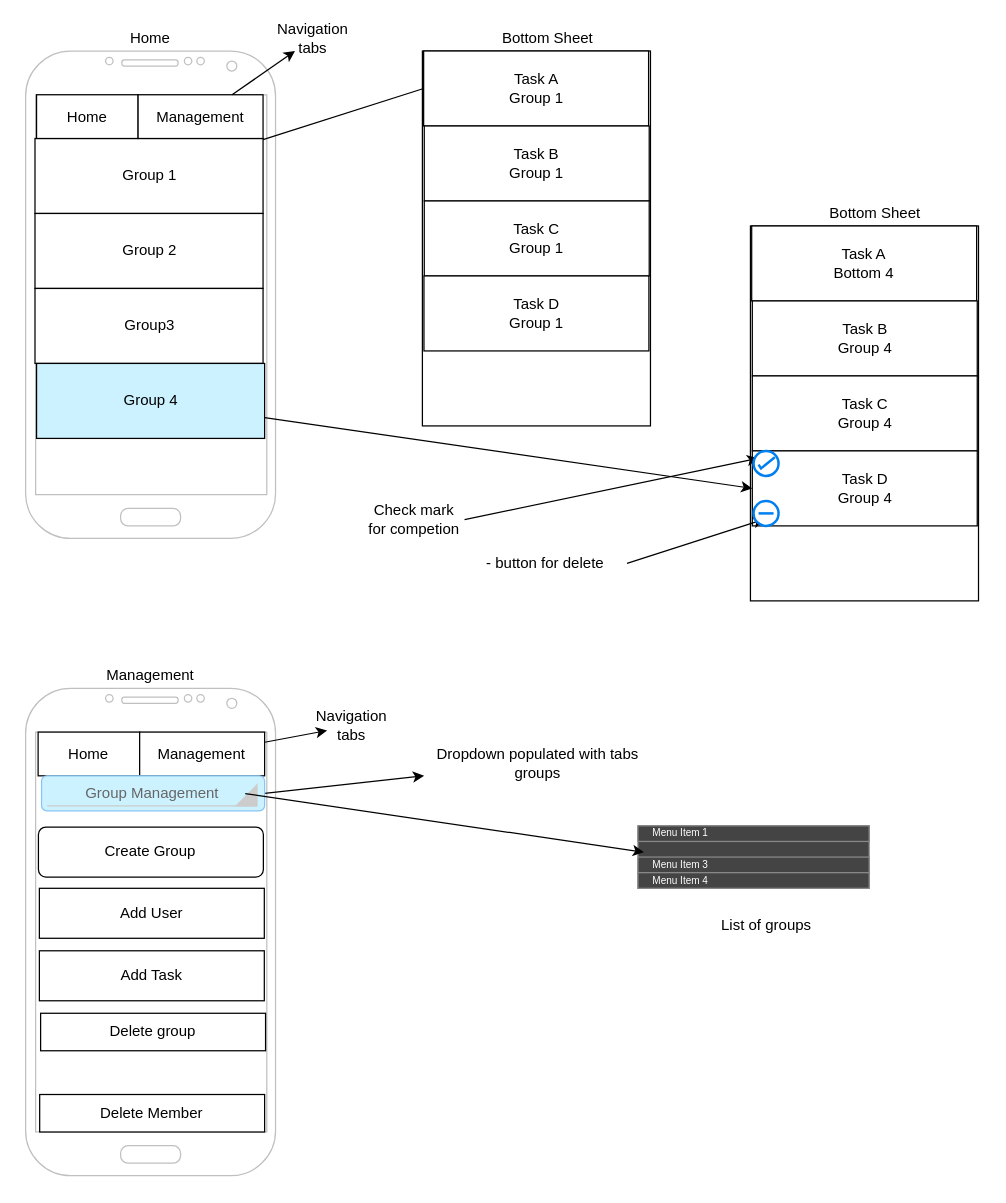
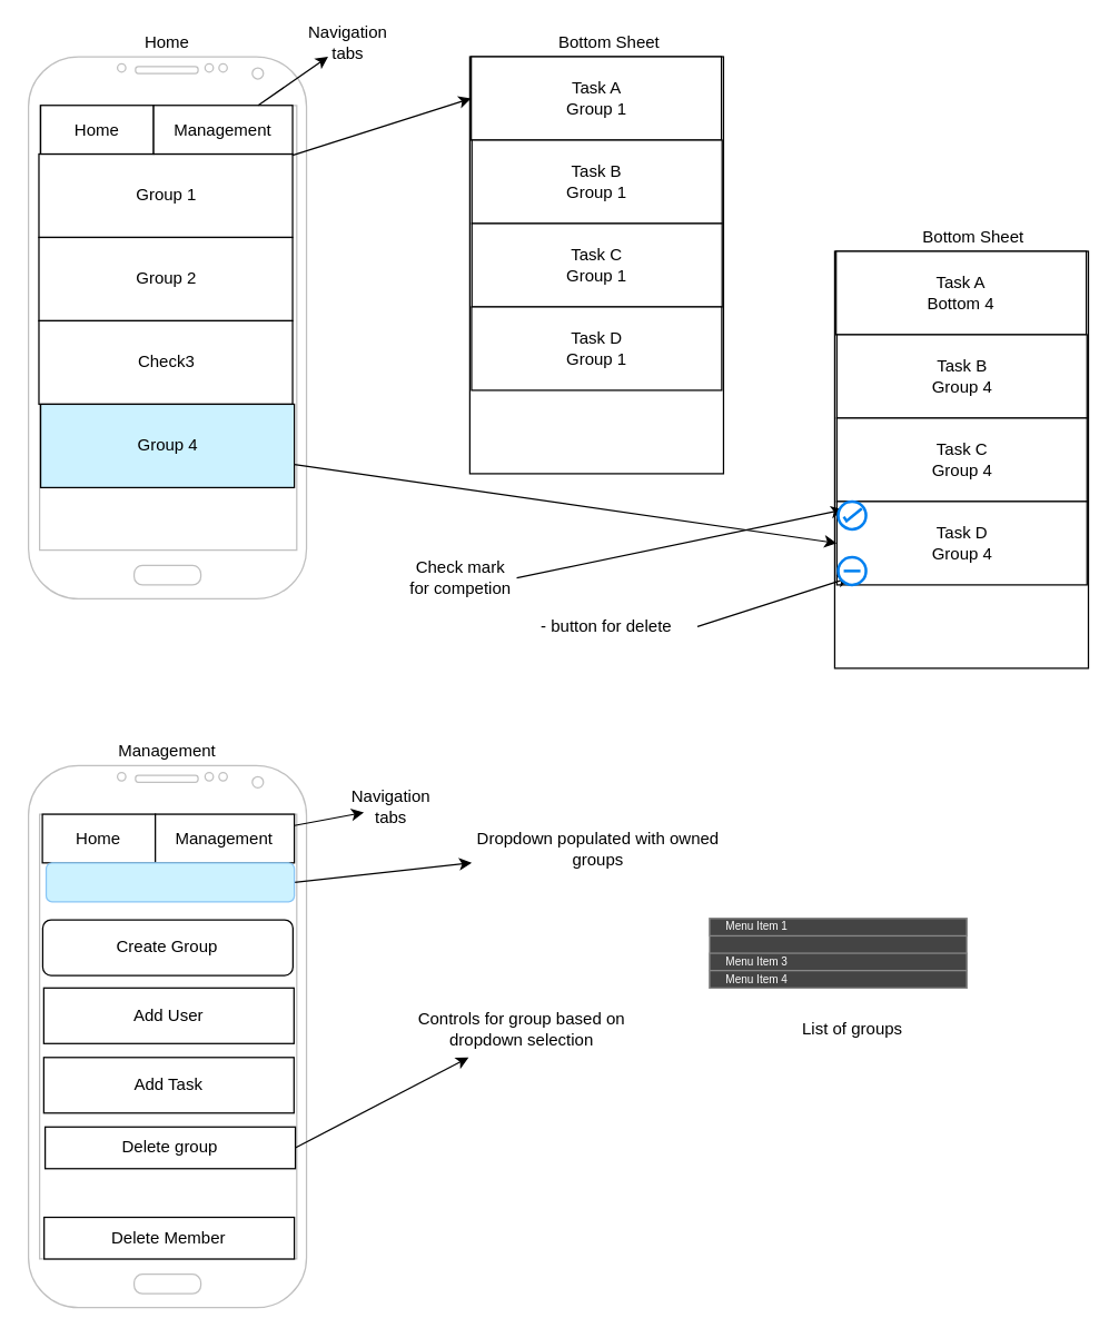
  <mxCell id="0" />
  <mxCell id="1" parent="0" />
  <mxCell id="2" value="" style="verticalLabelPosition=bottom;verticalAlign=top;html=1;shadow=0;dashed=0;strokeWidth=1;shape=mxgraph.android.phone2;strokeColor=#c0c0c0;" parent="1" vertex="1"><mxGeometry x="20" y="40" width="200" height="390" as="geometry" /></mxCell>
  <mxCell id="3" value="" style="verticalLabelPosition=bottom;verticalAlign=top;html=1;shadow=0;dashed=0;strokeWidth=1;shape=mxgraph.android.phone2;strokeColor=#c0c0c0;" parent="1" vertex="1"><mxGeometry x="20" y="550" width="200" height="390" as="geometry" /></mxCell>
  <mxCell id="4" value="Home" style="text;html=1;strokeColor=none;fillColor=none;align=center;verticalAlign=middle;whiteSpace=wrap;rounded=0;" parent="1" vertex="1"><mxGeometry x="85" y="20" width="70" height="20" as="geometry" /></mxCell>
  <mxCell id="5" value="Management" style="text;html=1;strokeColor=none;fillColor=none;align=center;verticalAlign=middle;whiteSpace=wrap;rounded=0;" parent="1" vertex="1"><mxGeometry x="100" y="530" width="40" height="20" as="geometry" /></mxCell>
  <mxCell id="6" value="" style="rounded=0;whiteSpace=wrap;html=1;" parent="1" vertex="1"><mxGeometry x="337.5" y="40" width="182.5" height="300" as="geometry" /></mxCell>
  <mxCell id="7" value="Group 1" style="rounded=0;whiteSpace=wrap;html=1;" parent="1" vertex="1"><mxGeometry x="27.5" y="110" width="182.5" height="60" as="geometry" /></mxCell>
  <mxCell id="8" value="Group 2" style="rounded=0;whiteSpace=wrap;html=1;" parent="1" vertex="1"><mxGeometry x="27.5" y="170" width="182.5" height="60" as="geometry" /></mxCell>
- <mxCell id="9" value="Group3" style="rounded=0;whiteSpace=wrap;html=1;" parent="1" vertex="1"><mxGeometry x="27.5" y="230" width="182.5" height="60" as="geometry" /></mxCell>
+ <mxCell id="9" value="Check3" style="rounded=0;whiteSpace=wrap;html=1;" parent="1" vertex="1"><mxGeometry x="27.5" y="230" width="182.5" height="60" as="geometry" /></mxCell>
  <mxCell id="10" value="Group 4" style="rounded=0;whiteSpace=wrap;html=1;fillColor=#ccf2ff;" parent="1" vertex="1"><mxGeometry x="28.75" y="290" width="182.5" height="60" as="geometry" /></mxCell>
  <mxCell id="11" value="Bottom Sheet" style="text;html=1;strokeColor=none;fillColor=none;align=center;verticalAlign=middle;whiteSpace=wrap;rounded=0;" parent="1" vertex="1"><mxGeometry x="397.5" y="20" width="80" height="20" as="geometry" /></mxCell>
  <mxCell id="12" value="Task A&lt;br&gt;Group 1" style="rounded=0;whiteSpace=wrap;html=1;" parent="1" vertex="1"><mxGeometry x="338.5" y="40" width="180" height="60" as="geometry" /></mxCell>
  <mxCell id="13" value="Task B&lt;br&gt;Group 1" style="rounded=0;whiteSpace=wrap;html=1;" parent="1" vertex="1"><mxGeometry x="339" y="100" width="180" height="60" as="geometry" /></mxCell>
  <mxCell id="14" value="Task C&lt;br&gt;Group 1" style="rounded=0;whiteSpace=wrap;html=1;" parent="1" vertex="1"><mxGeometry x="339" y="160" width="180" height="60" as="geometry" /></mxCell>
  <mxCell id="15" value="Task D&lt;br&gt;Group 1" style="rounded=0;whiteSpace=wrap;html=1;" parent="1" vertex="1"><mxGeometry x="338.75" y="220" width="180" height="60" as="geometry" /></mxCell>
  <mxCell id="16" value="" style="rounded=0;whiteSpace=wrap;html=1;" parent="1" vertex="1"><mxGeometry x="600" y="180" width="182.5" height="300" as="geometry" /></mxCell>
  <mxCell id="17" value="Bottom Sheet" style="text;html=1;strokeColor=none;fillColor=none;align=center;verticalAlign=middle;whiteSpace=wrap;rounded=0;" parent="1" vertex="1"><mxGeometry x="660" y="160" width="80" height="20" as="geometry" /></mxCell>
  <mxCell id="18" value="Task A&lt;br&gt;Bottom 4" style="rounded=0;whiteSpace=wrap;html=1;" parent="1" vertex="1"><mxGeometry x="601" y="180" width="180" height="60" as="geometry" /></mxCell>
  <mxCell id="19" value="Task B&lt;br&gt;Group 4" style="rounded=0;whiteSpace=wrap;html=1;" parent="1" vertex="1"><mxGeometry x="601.5" y="240" width="180" height="60" as="geometry" /></mxCell>
  <mxCell id="20" value="Task C&lt;br&gt;Group 4" style="rounded=0;whiteSpace=wrap;html=1;" parent="1" vertex="1"><mxGeometry x="601.5" y="300" width="180" height="60" as="geometry" /></mxCell>
  <mxCell id="21" value="Task D&lt;br&gt;Group 4" style="rounded=0;whiteSpace=wrap;html=1;" parent="1" vertex="1"><mxGeometry x="601.5" y="360" width="180" height="60" as="geometry" /></mxCell>
  <mxCell id="22" value="" style="endArrow=classic;html=1;entryX=0;entryY=0.5;entryDx=0;entryDy=0;" parent="1" source="10" target="21" edge="1"><mxGeometry width="50" height="50" relative="1" as="geometry"><mxPoint x="380" y="400" as="sourcePoint" /><mxPoint x="330" y="360" as="targetPoint" /></mxGeometry></mxCell>
  <mxCell id="23" value="Create Group" style="whiteSpace=wrap;html=1;rounded=1;" parent="1" vertex="1"><mxGeometry x="30.25" y="661" width="180" height="40" as="geometry" /></mxCell>
  <mxCell id="24" value="Add User" style="rounded=0;whiteSpace=wrap;html=1;" parent="1" vertex="1"><mxGeometry x="31" y="710" width="180" height="40" as="geometry" /></mxCell>
  <mxCell id="25" value="Add Task" style="rounded=0;whiteSpace=wrap;html=1;" parent="1" vertex="1"><mxGeometry x="31" y="760" width="180" height="40" as="geometry" /></mxCell>
  <mxCell id="26" value="Delete group" style="rounded=0;whiteSpace=wrap;html=1;" parent="1" vertex="1"><mxGeometry x="32" y="810" width="180" height="30" as="geometry" /></mxCell>
  <mxCell id="27" value="Delete Member" style="rounded=0;whiteSpace=wrap;html=1;" parent="1" vertex="1"><mxGeometry x="31.25" y="875" width="180" height="30" as="geometry" /></mxCell>
  <mxCell id="28" value="Check mark for competion" style="text;html=1;strokeColor=none;fillColor=none;align=center;verticalAlign=middle;whiteSpace=wrap;rounded=0;" parent="1" vertex="1"><mxGeometry x="291.25" y="390" width="80" height="50" as="geometry" /></mxCell>
  <mxCell id="29" value="" style="endArrow=classic;html=1;exitX=1;exitY=0.5;exitDx=0;exitDy=0;entryX=0.19;entryY=0.29;entryDx=0;entryDy=0;entryPerimeter=0;" parent="1" source="28" target="33" edge="1"><mxGeometry width="50" height="50" relative="1" as="geometry"><mxPoint x="235" y="680" as="sourcePoint" /><mxPoint x="285" y="630" as="targetPoint" /></mxGeometry></mxCell>
  <mxCell id="30" value="- button for delete" style="text;html=1;strokeColor=none;fillColor=none;align=center;verticalAlign=middle;whiteSpace=wrap;rounded=0;" parent="1" vertex="1"><mxGeometry x="371.25" y="440" width="130" height="20" as="geometry" /></mxCell>
  <mxCell id="31" value="" style="endArrow=classic;html=1;exitX=1;exitY=0.5;exitDx=0;exitDy=0;entryX=0.435;entryY=0.73;entryDx=0;entryDy=0;entryPerimeter=0;" parent="1" source="30" target="32" edge="1"><mxGeometry width="50" height="50" relative="1" as="geometry"><mxPoint x="232.5" y="810" as="sourcePoint" /><mxPoint x="450" y="720" as="targetPoint" /></mxGeometry></mxCell>
  <mxCell id="32" value="" style="html=1;verticalLabelPosition=bottom;align=center;labelBackgroundColor=#ffffff;verticalAlign=top;strokeWidth=2;strokeColor=#0080F0;shadow=0;dashed=0;shape=mxgraph.ios7.icons.delete;" parent="1" vertex="1"><mxGeometry x="602.5" y="400" width="20" height="20" as="geometry" /></mxCell>
  <mxCell id="33" value="" style="html=1;verticalLabelPosition=bottom;align=center;labelBackgroundColor=#ffffff;verticalAlign=top;strokeWidth=2;strokeColor=#0080F0;shadow=0;dashed=0;shape=mxgraph.ios7.icons.select;" parent="1" vertex="1"><mxGeometry x="602.5" y="360" width="20" height="20" as="geometry" /></mxCell>
  <mxCell id="34" value="Home" style="rounded=0;whiteSpace=wrap;html=1;" parent="1" vertex="1"><mxGeometry x="28.75" y="75" width="81.25" height="35" as="geometry" /></mxCell>
  <mxCell id="35" value="Management" style="rounded=0;whiteSpace=wrap;html=1;" parent="1" vertex="1"><mxGeometry x="110" y="75" width="100" height="35" as="geometry" /></mxCell>
  <mxCell id="36" value="" style="endArrow=classic;html=1;" parent="1" source="35" target="37" edge="1"><mxGeometry width="50" height="50" relative="1" as="geometry"><mxPoint x="380" y="230" as="sourcePoint" /><mxPoint x="280" y="70" as="targetPoint" /></mxGeometry></mxCell>
  <mxCell id="37" value="Navigation tabs" style="text;html=1;strokeColor=none;fillColor=none;align=center;verticalAlign=middle;whiteSpace=wrap;rounded=0;" parent="1" vertex="1"><mxGeometry x="230" y="20" width="40" height="20" as="geometry" /></mxCell>
  <mxCell id="38" value="Home" style="rounded=0;whiteSpace=wrap;html=1;" parent="1" vertex="1"><mxGeometry x="30" y="585" width="81.25" height="35" as="geometry" /></mxCell>
  <mxCell id="39" value="Management" style="rounded=0;whiteSpace=wrap;html=1;" parent="1" vertex="1"><mxGeometry x="111.25" y="585" width="100" height="35" as="geometry" /></mxCell>
  <mxCell id="40" value="" style="endArrow=classic;html=1;" parent="1" source="39" target="41" edge="1"><mxGeometry width="50" height="50" relative="1" as="geometry"><mxPoint x="381.25" y="740" as="sourcePoint" /><mxPoint x="281.25" y="580" as="targetPoint" /></mxGeometry></mxCell>
  <mxCell id="41" value="Navigation tabs" style="text;html=1;strokeColor=none;fillColor=none;align=center;verticalAlign=middle;whiteSpace=wrap;rounded=0;" parent="1" vertex="1"><mxGeometry x="261.25" y="570" width="40" height="20" as="geometry" /></mxCell>
- <mxCell id="42" value="" style="endArrow=none;html=1;entryX=0;entryY=0.5;entryDx=0;entryDy=0;" parent="1" source="7" target="12" edge="1"><mxGeometry width="50" height="50" relative="1" as="geometry"><mxPoint x="380" y="400" as="sourcePoint" /><mxPoint x="430" y="350" as="targetPoint" /></mxGeometry></mxCell>
+ <mxCell id="42" value="" style="endArrow=classic;html=1;entryX=0;entryY=0.5;entryDx=0;entryDy=0;" parent="1" source="7" target="12" edge="1"><mxGeometry width="50" height="50" relative="1" as="geometry"><mxPoint x="380" y="400" as="sourcePoint" /><mxPoint x="430" y="350" as="targetPoint" /></mxGeometry></mxCell>
  <mxCell id="43" value="" style="endArrow=classic;html=1;exitX=1;exitY=0.5;exitDx=0;exitDy=0;" parent="1" source="45" target="44" edge="1"><mxGeometry width="50" height="50" relative="1" as="geometry"><mxPoint x="209.5" y="631.775" as="sourcePoint" /><mxPoint x="420" y="633" as="targetPoint" /></mxGeometry></mxCell>
- <mxCell id="44" value="Dropdown populated with tabs groups" style="text;html=1;strokeColor=none;fillColor=none;align=center;verticalAlign=middle;whiteSpace=wrap;rounded=0;" parent="1" vertex="1"><mxGeometry x="330" y="600" width="200" height="20" as="geometry" /></mxCell>
+ <mxCell id="44" value="Dropdown populated with owned groups" style="text;html=1;strokeColor=none;fillColor=none;align=center;verticalAlign=middle;whiteSpace=wrap;rounded=0;" parent="1" vertex="1"><mxGeometry x="330" y="600" width="200" height="20" as="geometry" /></mxCell>
  <mxCell id="45" value="" style="strokeWidth=1;html=1;shadow=0;dashed=0;shape=mxgraph.android.rect;rounded=1;fillColor=#ccf2ff;strokeColor=#88c5f5;" parent="1" vertex="1"><mxGeometry x="32.75" y="620" width="178.5" height="28" as="geometry" /></mxCell>
- <mxCell id="46" value="Group Management" style="strokeWidth=1;html=1;shadow=0;dashed=0;shape=mxgraph.android.spinner2;fontStyle=0;fontColor=#666666;align=center;verticalAlign=middle;strokeColor=#cccccc;fillColor=#cccccc;" parent="45" vertex="1"><mxGeometry x="4.577" y="4" width="167.821" height="20" as="geometry" /></mxCell>
+ <mxCell id="47" value="" style="endArrow=classic;html=1;exitX=1;exitY=0.5;exitDx=0;exitDy=0;" parent="1" source="26" target="48" edge="1"><mxGeometry width="50" height="50" relative="1" as="geometry"><mxPoint x="380" y="830" as="sourcePoint" /><mxPoint x="310" y="730" as="targetPoint" /></mxGeometry></mxCell>
+ <mxCell id="48" value="Controls for group based on dropdown selection" style="text;html=1;strokeColor=none;fillColor=none;align=center;verticalAlign=middle;whiteSpace=wrap;rounded=0;" parent="1" vertex="1"><mxGeometry x="290" y="720" width="170" height="40" as="geometry" /></mxCell>
  <mxCell id="49" value="" style="strokeWidth=1;html=1;shadow=0;dashed=0;shape=mxgraph.android.rrect;rSize=0;strokeColor=#888888;fillColor=#444444;" parent="1" vertex="1"><mxGeometry x="510" y="660" width="185" height="50" as="geometry" /></mxCell>
  <mxCell id="50" value="Menu Item 1" style="strokeColor=inherit;fillColor=inherit;gradientColor=inherit;strokeWidth=1;html=1;shadow=0;dashed=0;shape=mxgraph.android.rrect;rSize=0;align=left;spacingLeft=10;fontSize=8;fontColor=#ffffff;" parent="49" vertex="1"><mxGeometry width="185" height="12.5" as="geometry" /></mxCell>
  <mxCell id="51" value="Menu Item 3" style="strokeColor=inherit;fillColor=inherit;gradientColor=inherit;strokeWidth=1;html=1;shadow=0;dashed=0;shape=mxgraph.android.rrect;rSize=0;align=left;spacingLeft=10;fontSize=8;fontColor=#ffffff;" parent="49" vertex="1"><mxGeometry y="25" width="185" height="12.5" as="geometry" /></mxCell>
  <mxCell id="52" value="Menu Item 4" style="strokeColor=inherit;fillColor=inherit;gradientColor=inherit;strokeWidth=1;html=1;shadow=0;dashed=0;shape=mxgraph.android.rrect;rSize=0;align=left;spacingLeft=10;fontSize=8;fontColor=#ffffff;" parent="49" vertex="1"><mxGeometry y="37.5" width="185" height="12.5" as="geometry" /></mxCell>
- <mxCell id="53" value="" style="endArrow=classic;html=1;exitX=0.944;exitY=0.51;exitDx=0;exitDy=0;exitPerimeter=0;entryX=0.026;entryY=-0.309;entryDx=0;entryDy=0;entryPerimeter=0;" parent="1" source="46" target="51" edge="1"><mxGeometry width="50" height="50" relative="1" as="geometry"><mxPoint x="380" y="620" as="sourcePoint" /><mxPoint x="430" y="570" as="targetPoint" /></mxGeometry></mxCell>
  <mxCell id="54" value="List of groups" style="text;html=1;strokeColor=none;fillColor=none;align=center;verticalAlign=middle;whiteSpace=wrap;rounded=0;" parent="1" vertex="1"><mxGeometry x="553.75" y="730" width="117.5" height="20" as="geometry" /></mxCell>
